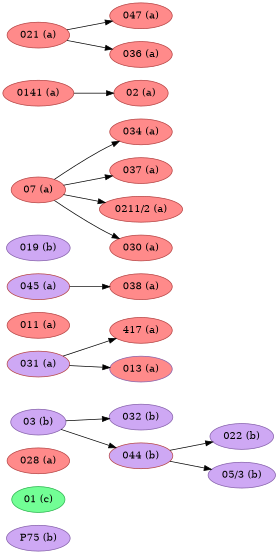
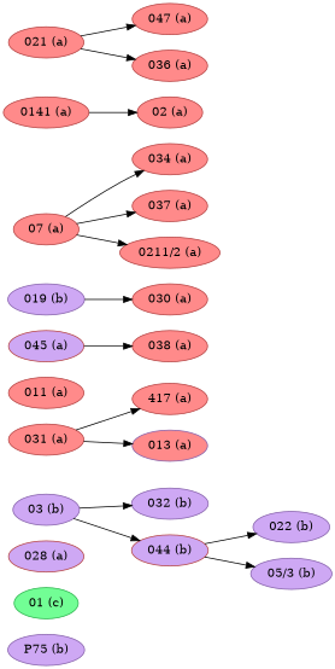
  strict digraph {
    rankdir=LR
    node [color="#b43f3f" fillcolor="#FF8A8A" style=filled]
    "P75 (b)" [color="#835da9" fillcolor="#CEA8F4"]
    "01 (c)" [color="#27b34a" fillcolor="#72FE95"]
-   "028 (a)"
+   "028 (a)" [fillcolor="#CEA8F4"]
    "032 (b)" [color="#835da9" fillcolor="#CEA8F4"]
    n5 [label="417 (a)"]
-   "031 (a)" [fillcolor="#CEA8F4"]
+   "031 (a)"
    "013 (a)" [color="#835da9"]
    "011 (a)"
    "045 (a)" [fillcolor="#CEA8F4"]
    "038 (a)"
    "022 (b)" [color="#835da9" fillcolor="#CEA8F4"]
    "07 (a)"
    "034 (a)"
    "037 (a)"
    "0211/2 (a)"
    "030 (a)"
    "044 (b)" [fillcolor="#CEA8F4"]
    "05/3 (b)" [color="#835da9" fillcolor="#CEA8F4"]
    "019 (b)" [color="#835da9" fillcolor="#CEA8F4"]
    "0141 (a)"
    "02 (a)"
    "021 (a)"
    "047 (a)"
    "036 (a)"
    "03 (b)" [color="#835da9" fillcolor="#CEA8F4"]
    "031 (a)" -> n5
    "031 (a)" -> "013 (a)"
    "045 (a)" -> "038 (a)"
    "07 (a)" -> "034 (a)"
    "07 (a)" -> "037 (a)"
    "07 (a)" -> "0211/2 (a)"
-   "07 (a)" -> "030 (a)"
+   "019 (b)" -> "030 (a)"
    "044 (b)" -> "022 (b)"
    "044 (b)" -> "05/3 (b)"
    "0141 (a)" -> "02 (a)"
    "021 (a)" -> "047 (a)"
    "021 (a)" -> "036 (a)"
    "03 (b)" -> "032 (b)"
    "03 (b)" -> "044 (b)"
  }
